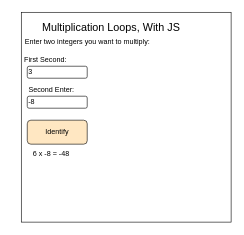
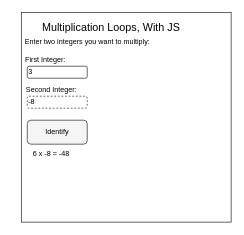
  <mxCell id="0" />
  <mxCell id="1" parent="0" />
  <mxCell id="2" value="" style="whiteSpace=wrap;html=1;aspect=fixed;" parent="1" vertex="1"><mxGeometry x="35" y="20" width="350" height="350" as="geometry" /></mxCell>
  <mxCell id="3" value="&lt;font style=&quot;font-size: 18px&quot;&gt;Multiplication Loops, With JS&lt;/font&gt;" style="text;html=1;strokeColor=none;fillColor=none;align=center;verticalAlign=middle;whiteSpace=wrap;rounded=0;" parent="1" vertex="1"><mxGeometry x="55" y="30" width="260" height="30" as="geometry" /></mxCell>
  <mxCell id="4" value="Enter two integers you want to multiply:" style="text;html=1;align=center;verticalAlign=middle;resizable=0;points=[];autosize=1;strokeColor=none;fillColor=none;" vertex="1" parent="1"><mxGeometry x="35" y="60" width="220" height="20" as="geometry" /></mxCell>
- <mxCell id="5" value="First Second:" style="text;html=1;align=center;verticalAlign=middle;resizable=0;points=[];autosize=1;strokeColor=none;fillColor=none;" vertex="1" parent="1"><mxGeometry x="35" y="90" width="80" height="20" as="geometry" /></mxCell>
- <mxCell id="6" value="Second Enter:" style="text;html=1;align=center;verticalAlign=middle;resizable=0;points=[];autosize=1;strokeColor=none;fillColor=none;" vertex="1" parent="1"><mxGeometry x="35" y="140" width="100" height="20" as="geometry" /></mxCell>
+ <mxCell id="5" value="First Integer:" style="text;html=1;align=center;verticalAlign=middle;resizable=0;points=[];autosize=1;strokeColor=none;fillColor=none;" vertex="1" parent="1"><mxGeometry x="35" y="90" width="80" height="20" as="geometry" /></mxCell>
+ <mxCell id="6" value="Second Integer:" style="text;html=1;align=center;verticalAlign=middle;resizable=0;points=[];autosize=1;strokeColor=none;fillColor=none;" vertex="1" parent="1"><mxGeometry x="35" y="140" width="100" height="20" as="geometry" /></mxCell>
  <mxCell id="7" value="3" style="rounded=1;whiteSpace=wrap;html=1;align=left;" vertex="1" parent="1"><mxGeometry x="45" y="110" width="100" height="20" as="geometry" /></mxCell>
- <mxCell id="8" value="-8" style="rounded=1;whiteSpace=wrap;html=1;align=left;" vertex="1" parent="1"><mxGeometry x="45" y="160" width="100" height="20" as="geometry" /></mxCell>
- <mxCell id="9" value="Identify" style="rounded=1;whiteSpace=wrap;html=1;fillColor=#FFE7C2;" vertex="1" parent="1"><mxGeometry x="45" y="200" width="100" height="40" as="geometry" /></mxCell>
+ <mxCell id="8" value="-8" style="rounded=1;whiteSpace=wrap;html=1;align=left;dashed=1;" vertex="1" parent="1"><mxGeometry x="45" y="160" width="100" height="20" as="geometry" /></mxCell>
+ <mxCell id="9" value="Identify" style="rounded=1;whiteSpace=wrap;html=1;fillColor=#f5f5f5;" vertex="1" parent="1"><mxGeometry x="45" y="200" width="100" height="40" as="geometry" /></mxCell>
  <mxCell id="10" value="&lt;font style=&quot;font-size: 12px&quot;&gt;6 x -8 = -48&lt;/font&gt;" style="text;html=1;strokeColor=none;fillColor=none;align=center;verticalAlign=middle;whiteSpace=wrap;rounded=0;fontSize=18;" vertex="1" parent="1"><mxGeometry x="20" y="240" width="130" height="30" as="geometry" /></mxCell>
